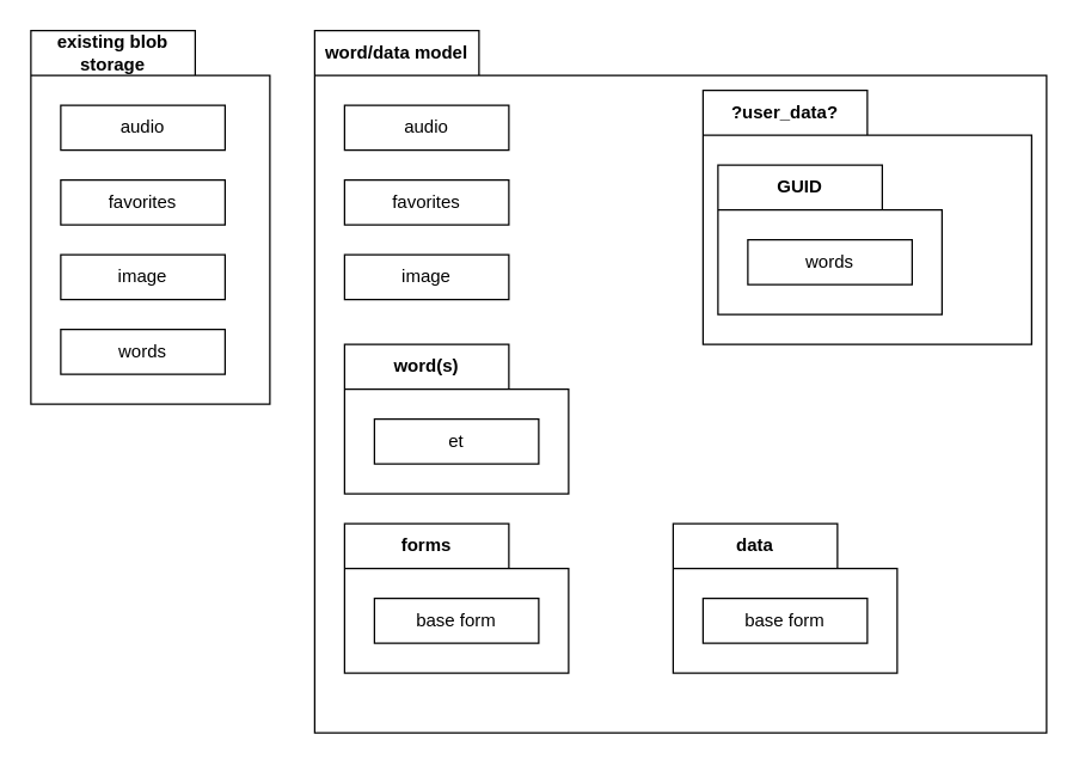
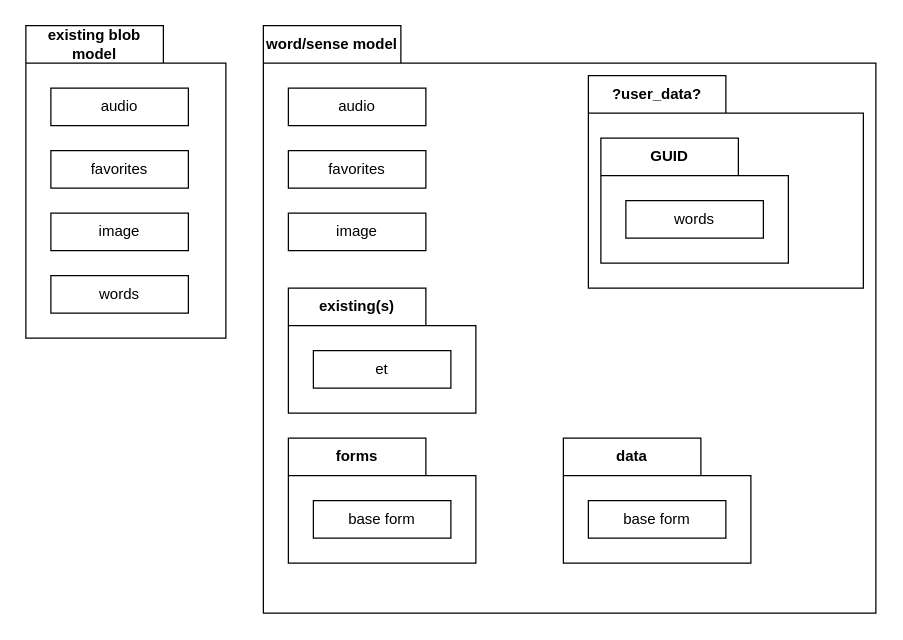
  <mxCell id="0" />
  <mxCell id="1" parent="0" />
- <mxCell id="2" value="existing blob storage" style="shape=folder;fontStyle=1;tabWidth=110;tabHeight=30;tabPosition=left;html=1;boundedLbl=1;labelInHeader=1;container=1;collapsible=0;recursiveResize=0;whiteSpace=wrap;" parent="1" vertex="1"><mxGeometry x="20" y="20" width="160" height="250" as="geometry" /></mxCell>
+ <mxCell id="2" value="existing blob model" style="shape=folder;fontStyle=1;tabWidth=110;tabHeight=30;tabPosition=left;html=1;boundedLbl=1;labelInHeader=1;container=1;collapsible=0;recursiveResize=0;whiteSpace=wrap;" parent="1" vertex="1"><mxGeometry x="20" y="20" width="160" height="250" as="geometry" /></mxCell>
  <mxCell id="3" value="audio" style="html=1;whiteSpace=wrap;" parent="2" vertex="1"><mxGeometry width="110" height="30" relative="1" as="geometry"><mxPoint x="20" y="50" as="offset" /></mxGeometry></mxCell>
  <mxCell id="4" value="favorites" style="html=1;whiteSpace=wrap;" parent="2" vertex="1"><mxGeometry width="110" height="30" relative="1" as="geometry"><mxPoint x="20" y="100" as="offset" /></mxGeometry></mxCell>
  <mxCell id="5" value="image" style="html=1;whiteSpace=wrap;" parent="2" vertex="1"><mxGeometry width="110" height="30" relative="1" as="geometry"><mxPoint x="20" y="150" as="offset" /></mxGeometry></mxCell>
  <mxCell id="6" value="words" style="html=1;whiteSpace=wrap;" parent="2" vertex="1"><mxGeometry width="110" height="30" relative="1" as="geometry"><mxPoint x="20" y="200" as="offset" /></mxGeometry></mxCell>
- <mxCell id="7" value="word/data model" style="shape=folder;fontStyle=1;tabWidth=110;tabHeight=30;tabPosition=left;html=1;boundedLbl=1;labelInHeader=1;container=1;collapsible=0;recursiveResize=0;whiteSpace=wrap;" parent="1" vertex="1"><mxGeometry x="210" y="20" width="490" height="470" as="geometry" /></mxCell>
+ <mxCell id="7" value="word/sense model" style="shape=folder;fontStyle=1;tabWidth=110;tabHeight=30;tabPosition=left;html=1;boundedLbl=1;labelInHeader=1;container=1;collapsible=0;recursiveResize=0;whiteSpace=wrap;" parent="1" vertex="1"><mxGeometry x="210" y="20" width="490" height="470" as="geometry" /></mxCell>
  <mxCell id="8" value="audio" style="html=1;whiteSpace=wrap;" parent="7" vertex="1"><mxGeometry width="110" height="30" relative="1" as="geometry"><mxPoint x="20" y="50" as="offset" /></mxGeometry></mxCell>
  <mxCell id="9" value="favorites" style="html=1;whiteSpace=wrap;" parent="7" vertex="1"><mxGeometry width="110" height="30" relative="1" as="geometry"><mxPoint x="20" y="100" as="offset" /></mxGeometry></mxCell>
  <mxCell id="10" value="image" style="html=1;whiteSpace=wrap;" parent="7" vertex="1"><mxGeometry width="110" height="30" relative="1" as="geometry"><mxPoint x="20" y="150" as="offset" /></mxGeometry></mxCell>
- <mxCell id="11" value="word(s)" style="shape=folder;fontStyle=1;tabWidth=110;tabHeight=30;tabPosition=left;html=1;boundedLbl=1;labelInHeader=1;container=1;collapsible=0;recursiveResize=0;whiteSpace=wrap;" parent="7" vertex="1"><mxGeometry x="20" y="210" width="150" height="100" as="geometry" /></mxCell>
+ <mxCell id="11" value="existing(s)" style="shape=folder;fontStyle=1;tabWidth=110;tabHeight=30;tabPosition=left;html=1;boundedLbl=1;labelInHeader=1;container=1;collapsible=0;recursiveResize=0;whiteSpace=wrap;" parent="7" vertex="1"><mxGeometry x="20" y="210" width="150" height="100" as="geometry" /></mxCell>
  <mxCell id="12" value="et" style="html=1;whiteSpace=wrap;" parent="11" vertex="1"><mxGeometry width="110" height="30" relative="1" as="geometry"><mxPoint x="20" y="50" as="offset" /></mxGeometry></mxCell>
  <mxCell id="13" value="forms" style="shape=folder;fontStyle=1;tabWidth=110;tabHeight=30;tabPosition=left;html=1;boundedLbl=1;labelInHeader=1;container=1;collapsible=0;recursiveResize=0;whiteSpace=wrap;" parent="7" vertex="1"><mxGeometry x="20" y="330" width="150" height="100" as="geometry" /></mxCell>
  <mxCell id="14" value="base form" style="html=1;whiteSpace=wrap;" parent="13" vertex="1"><mxGeometry width="110" height="30" relative="1" as="geometry"><mxPoint x="20" y="50" as="offset" /></mxGeometry></mxCell>
  <mxCell id="15" value="?user_data?" style="shape=folder;fontStyle=1;tabWidth=110;tabHeight=30;tabPosition=left;html=1;boundedLbl=1;labelInHeader=1;container=1;collapsible=0;recursiveResize=0;whiteSpace=wrap;" parent="7" vertex="1"><mxGeometry x="260" y="40" width="220" height="170" as="geometry" /></mxCell>
  <mxCell id="16" value="GUID" style="shape=folder;fontStyle=1;tabWidth=110;tabHeight=30;tabPosition=left;html=1;boundedLbl=1;labelInHeader=1;container=1;collapsible=0;recursiveResize=0;whiteSpace=wrap;" parent="15" vertex="1"><mxGeometry x="10" y="50" width="150" height="100" as="geometry" /></mxCell>
  <mxCell id="17" value="words" style="html=1;whiteSpace=wrap;" parent="16" vertex="1"><mxGeometry width="110" height="30" relative="1" as="geometry"><mxPoint x="20" y="50" as="offset" /></mxGeometry></mxCell>
  <mxCell id="18" value="data" style="shape=folder;fontStyle=1;tabWidth=110;tabHeight=30;tabPosition=left;html=1;boundedLbl=1;labelInHeader=1;container=1;collapsible=0;recursiveResize=0;whiteSpace=wrap;" vertex="1" parent="7"><mxGeometry x="240" y="330" width="150" height="100" as="geometry" /></mxCell>
  <mxCell id="19" value="base form" style="html=1;whiteSpace=wrap;" vertex="1" parent="18"><mxGeometry width="110" height="30" relative="1" as="geometry"><mxPoint x="20" y="50" as="offset" /></mxGeometry></mxCell>
